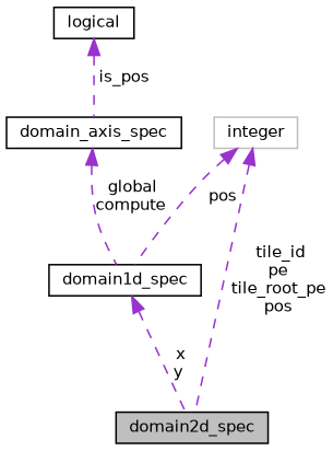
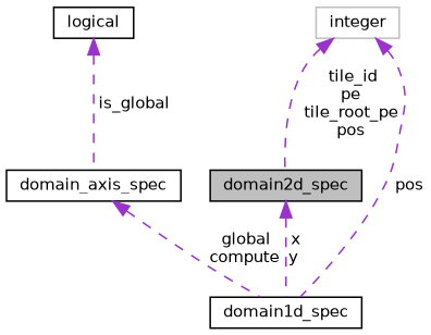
  digraph {
    node [color=black fillcolor=white fontname=Helvetica fontsize=10 shape=record style=filled]
    edge [color=darkorchid3 dir=back fontname=Helvetica fontsize=10 labelfontname=Helvetica labelfontsize=10 style=dashed]
    n1 [fillcolor=grey75 fontcolor=black height=0.2 label=domain2d_spec width=0.4]
    n2 [height=0.2 label=domain1d_spec width=0.4]
    n3 [height=0.2 label=domain_axis_spec width=0.4]
    n4 [height=0.2 label=logical width=0.4]
    n5 [color=grey75 height=0.2 label=integer width=0.4]
-   n2 -> n1 [label=" x\ny"]
+   n1 -> n2 [label=" x\ny"]
    n3 -> n2 [label=" global\ncompute"]
-   n4 -> n3 [label=" is_pos"]
+   n4 -> n3 [label=" is_global"]
    n5 -> n1 [label=" tile_id\npe\ntile_root_pe\npos"]
    n5 -> n2 [label=" pos"]
  }
